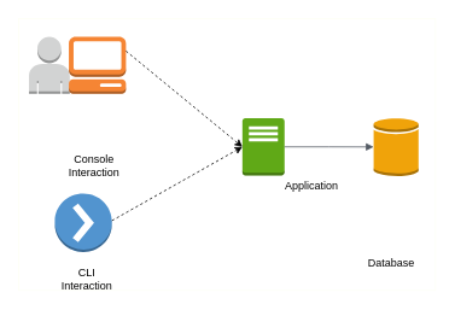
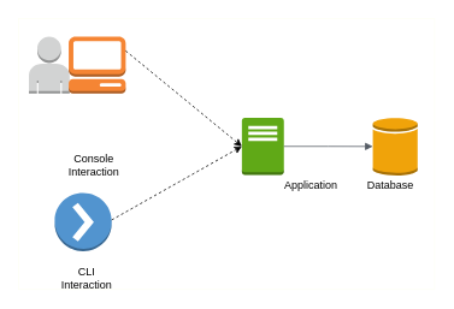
  <mxCell id="0" />
  <mxCell id="1" parent="0" />
  <mxCell id="2" value="" style="rounded=1;arcSize=10;dashed=1;strokeColor=#F59D56;fillColor=none;gradientColor=none;dashPattern=8 4;strokeWidth=2;" parent="1" vertex="1"><mxGeometry x="212.25" y="70.25" width="199.5" height="199.5" as="geometry" /></mxCell>
  <mxCell id="3" value="" style="rounded=0;whiteSpace=wrap;html=1;strokeColor=#FEFFF5;" parent="1" vertex="1"><mxGeometry x="20" y="20" width="460" height="300" as="geometry" /></mxCell>
- <mxCell id="4" value="Database" style="text;html=1;strokeColor=none;fillColor=none;align=center;verticalAlign=middle;whiteSpace=wrap;rounded=0;" parent="1" vertex="1"><mxGeometry x="411.752" y="282.027" width="39.048" height="16.136" as="geometry" /></mxCell>
+ <mxCell id="4" value="Database" style="text;html=1;strokeColor=none;fillColor=none;align=center;verticalAlign=middle;whiteSpace=wrap;rounded=0;" parent="1" vertex="1"><mxGeometry x="411.752" y="197.027" width="39.048" height="16.136" as="geometry" /></mxCell>
  <mxCell id="5" value="Application" style="text;html=1;strokeColor=none;fillColor=none;align=center;verticalAlign=middle;whiteSpace=wrap;rounded=0;" parent="1" vertex="1"><mxGeometry x="324.392" y="197.028" width="39.048" height="16.136" as="geometry" /></mxCell>
  <mxCell id="6" value="" style="outlineConnect=0;dashed=0;verticalLabelPosition=bottom;verticalAlign=top;align=center;html=1;shape=mxgraph.aws3.traditional_server;fillColor=#60a917;strokeColor=#2D7600;fontColor=#ffffff;" parent="1" vertex="1"><mxGeometry x="266.94" y="130" width="46.5" height="63" as="geometry" /></mxCell>
  <mxCell id="7" value="" style="outlineConnect=0;dashed=0;verticalLabelPosition=bottom;verticalAlign=top;align=center;html=1;shape=mxgraph.aws3.generic_database;fillColor=#f0a30a;strokeColor=#BD7000;fontColor=#ffffff;" parent="1" vertex="1"><mxGeometry x="411.75" y="129.25" width="49.5" height="64.5" as="geometry" /></mxCell>
  <mxCell id="8" value="" style="outlineConnect=0;dashed=0;verticalLabelPosition=bottom;verticalAlign=top;align=center;html=1;shape=mxgraph.aws3.user;fillColor=#D2D3D3;gradientColor=none;" parent="1" vertex="1"><mxGeometry x="31.5" y="40" width="45" height="63" as="geometry" /></mxCell>
  <mxCell id="9" value="" style="outlineConnect=0;dashed=0;verticalLabelPosition=bottom;verticalAlign=top;align=center;html=1;shape=mxgraph.aws3.management_console;fillColor=#F58534;gradientColor=none;" parent="1" vertex="1"><mxGeometry x="75.5" y="40" width="63" height="63" as="geometry" /></mxCell>
  <mxCell id="10" value="" style="outlineConnect=0;dashed=0;verticalLabelPosition=bottom;verticalAlign=top;align=center;html=1;shape=mxgraph.aws3.action;fillColor=#5294CF;gradientColor=none;" parent="1" vertex="1"><mxGeometry x="60" y="213.16" width="63" height="64.5" as="geometry" /></mxCell>
  <mxCell id="11" value="" style="endArrow=classic;html=1;dashed=1;entryX=0;entryY=0.5;entryDx=0;entryDy=0;entryPerimeter=0;" parent="1" target="6" edge="1"><mxGeometry width="50" height="50" relative="1" as="geometry"><mxPoint x="123" y="243" as="sourcePoint" /><mxPoint x="173" y="193" as="targetPoint" /></mxGeometry></mxCell>
  <mxCell id="12" value="" style="endArrow=classic;html=1;dashed=1;exitX=1;exitY=0.25;exitDx=0;exitDy=0;exitPerimeter=0;entryX=0;entryY=0.5;entryDx=0;entryDy=0;entryPerimeter=0;" parent="1" source="9" target="6" edge="1"><mxGeometry width="50" height="50" relative="1" as="geometry"><mxPoint x="490" y="180" as="sourcePoint" /><mxPoint x="540" y="130" as="targetPoint" /></mxGeometry></mxCell>
  <mxCell id="13" value="CLI Interaction" style="text;html=1;strokeColor=none;fillColor=none;align=center;verticalAlign=middle;whiteSpace=wrap;rounded=0;" parent="1" vertex="1"><mxGeometry x="75.502" y="299.998" width="39.048" height="16.136" as="geometry" /></mxCell>
  <mxCell id="14" value="Console Interaction" style="text;html=1;strokeColor=none;fillColor=none;align=center;verticalAlign=middle;whiteSpace=wrap;rounded=0;" parent="1" vertex="1"><mxGeometry x="83.952" y="173.868" width="39.048" height="16.136" as="geometry" /></mxCell>
  <mxCell id="15" value="" style="edgeStyle=orthogonalEdgeStyle;html=1;endArrow=block;elbow=vertical;startArrow=none;endFill=1;strokeColor=#545B64;rounded=0;fontSize=16;exitX=1;exitY=0.5;exitDx=0;exitDy=0;exitPerimeter=0;" edge="1" parent="1" source="6" target="7"><mxGeometry width="100" relative="1" as="geometry"><mxPoint x="490" y="170" as="sourcePoint" /><mxPoint x="590" y="170" as="targetPoint" /></mxGeometry></mxCell>
